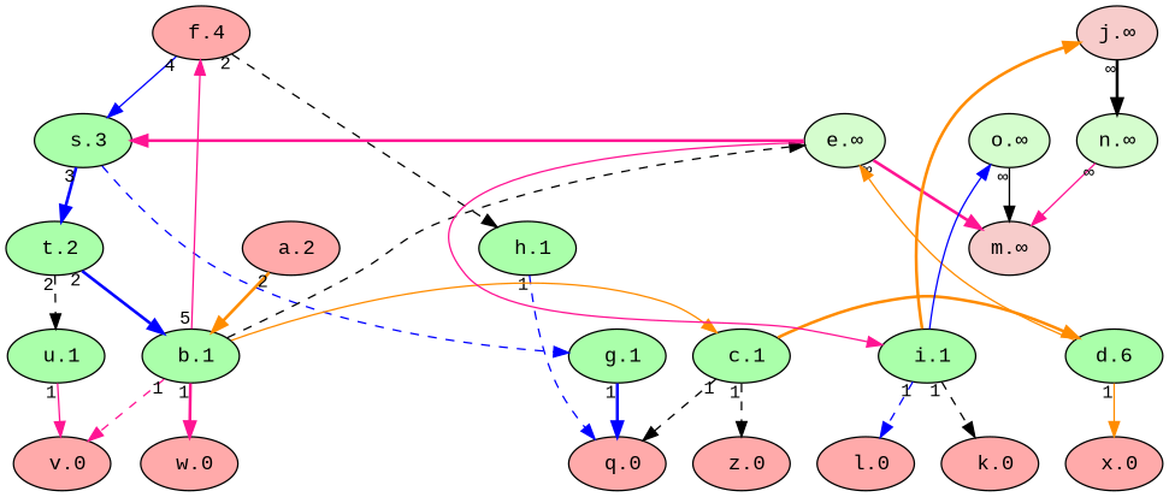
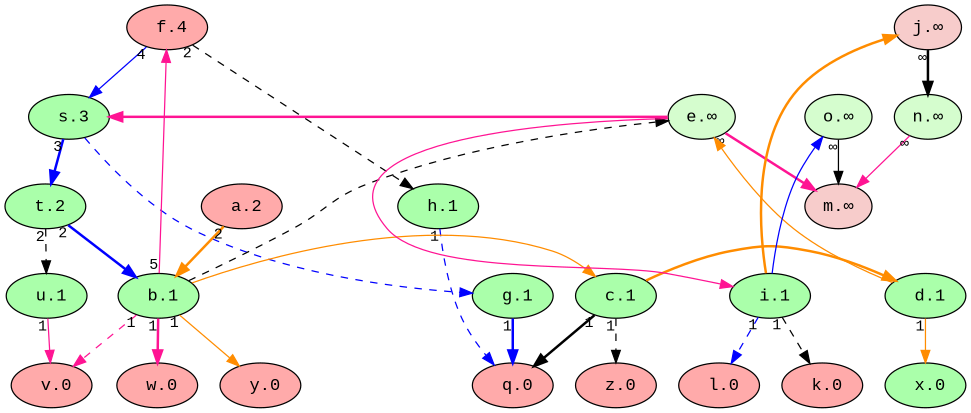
  digraph {
    fontname="Liberation Mono"
    node [fillcolor="#FFAAAA" fontname="Liberation Mono" fontsize=14 style=filled]
    edge [color=black dir=forward fontname="Liberation Mono" fontsize=12 labeldistance=1.5 style=solid taillabel=1]
    n1 [label=" v.0"]
    n2 [label=" z.0"]
-   n4 [label=" x.0"]
+   n3 [label=" y.0"]
+   n4 [fillcolor="#AAFFAA" label=" x.0"]
    n5 [label=" w.0"]
    n6 [label=" q.0"]
    n7 [label=" l.0"]
    n8 [label=" k.0"]
    n9 [label=" f.4"]
    n10 [fillcolor="#AAFFAA" label=" h.1"]
    n11 [fillcolor="#AAFFAA" label=" s.3"]
    n12 [fillcolor="#AAFFAA" label=" u.1"]
    n13 [fillcolor="#AAFFAA" label=" b.1"]
    n14 [fillcolor="#AAFFAA" label=" c.1"]
    n15 [fillcolor="#d5fdce" label="e.∞"]
-   n16 [fillcolor="#AAFFAA" label="d.6"]
+   n16 [fillcolor="#AAFFAA" label=" d.1"]
    n17 [fillcolor="#AAFFAA" label=" i.1"]
    n18 [fillcolor="#f7cccb" label="m.∞"]
    n19 [fillcolor="#f7cccb" label="j.∞"]
    n20 [fillcolor="#d5fdce" label="o.∞"]
    n21 [fillcolor="#d5fdce" label="n.∞"]
    n22 [fillcolor="#AAFFAA" label=" g.1"]
    n23 [label=" a.2"]
    n24 [fillcolor="#AAFFAA" label=" t.2"]
    subgraph sub_1 {
      rank=max
      n1
      n2
+     n3
      n4
      n5
      n6
      n7
      n8
    }
    subgraph sub_2 {
      rank=min
      n9
    }
    n9 -> n10 [style=dashed taillabel=2]
    n9 -> n11 [color=blue taillabel=4]
    n10 -> n6 [color=blue style=dashed]
    n11 -> n22 [color=blue constraint=false style=dashed taillabel=""]
    n11 -> n24 [color=blue style=bold taillabel=3]
    n12 -> n1 [color=deeppink]
    n13 -> n1 [color=deeppink style=dashed]
+   n13 -> n3 [color=darkorange]
    n13 -> n5 [color=deeppink style=bold]
    n13 -> n9 [color=deeppink taillabel=5]
    n13 -> n14 [color=darkorange constraint=false taillabel=""]
    n13 -> n15 [constraint=false style=dashed taillabel=""]
    n14 -> n2 [style=dashed]
-   n14 -> n6 [style=dashed]
+   n14 -> n6 [style=bold]
    n14 -> n16 [color=darkorange constraint=false style=bold taillabel=""]
    n15 -> n11 [color=deeppink constraint=false style=bold taillabel=""]
    n15 -> n17 [color=deeppink constraint=false taillabel=""]
    n15 -> n18 [color=deeppink style=bold taillabel="∞"]
    n16 -> n4 [color=darkorange]
    n16 -> n15 [color=darkorange constraint=false taillabel=""]
    n17 -> n7 [color=blue style=dashed]
    n17 -> n8 [style=dashed]
    n17 -> n19 [color=darkorange constraint=false style=bold taillabel=""]
    n17 -> n20 [color=blue constraint=false taillabel=""]
    n19 -> n21 [style=bold taillabel="∞"]
    n20 -> n18 [taillabel="∞"]
    n21 -> n18 [color=deeppink taillabel="∞"]
    n22 -> n6 [color=blue style=bold]
    n23 -> n13 [color=darkorange style=bold taillabel=2]
    n24 -> n12 [style=dashed taillabel=2]
    n24 -> n13 [color=blue style=bold taillabel=2]
  }
